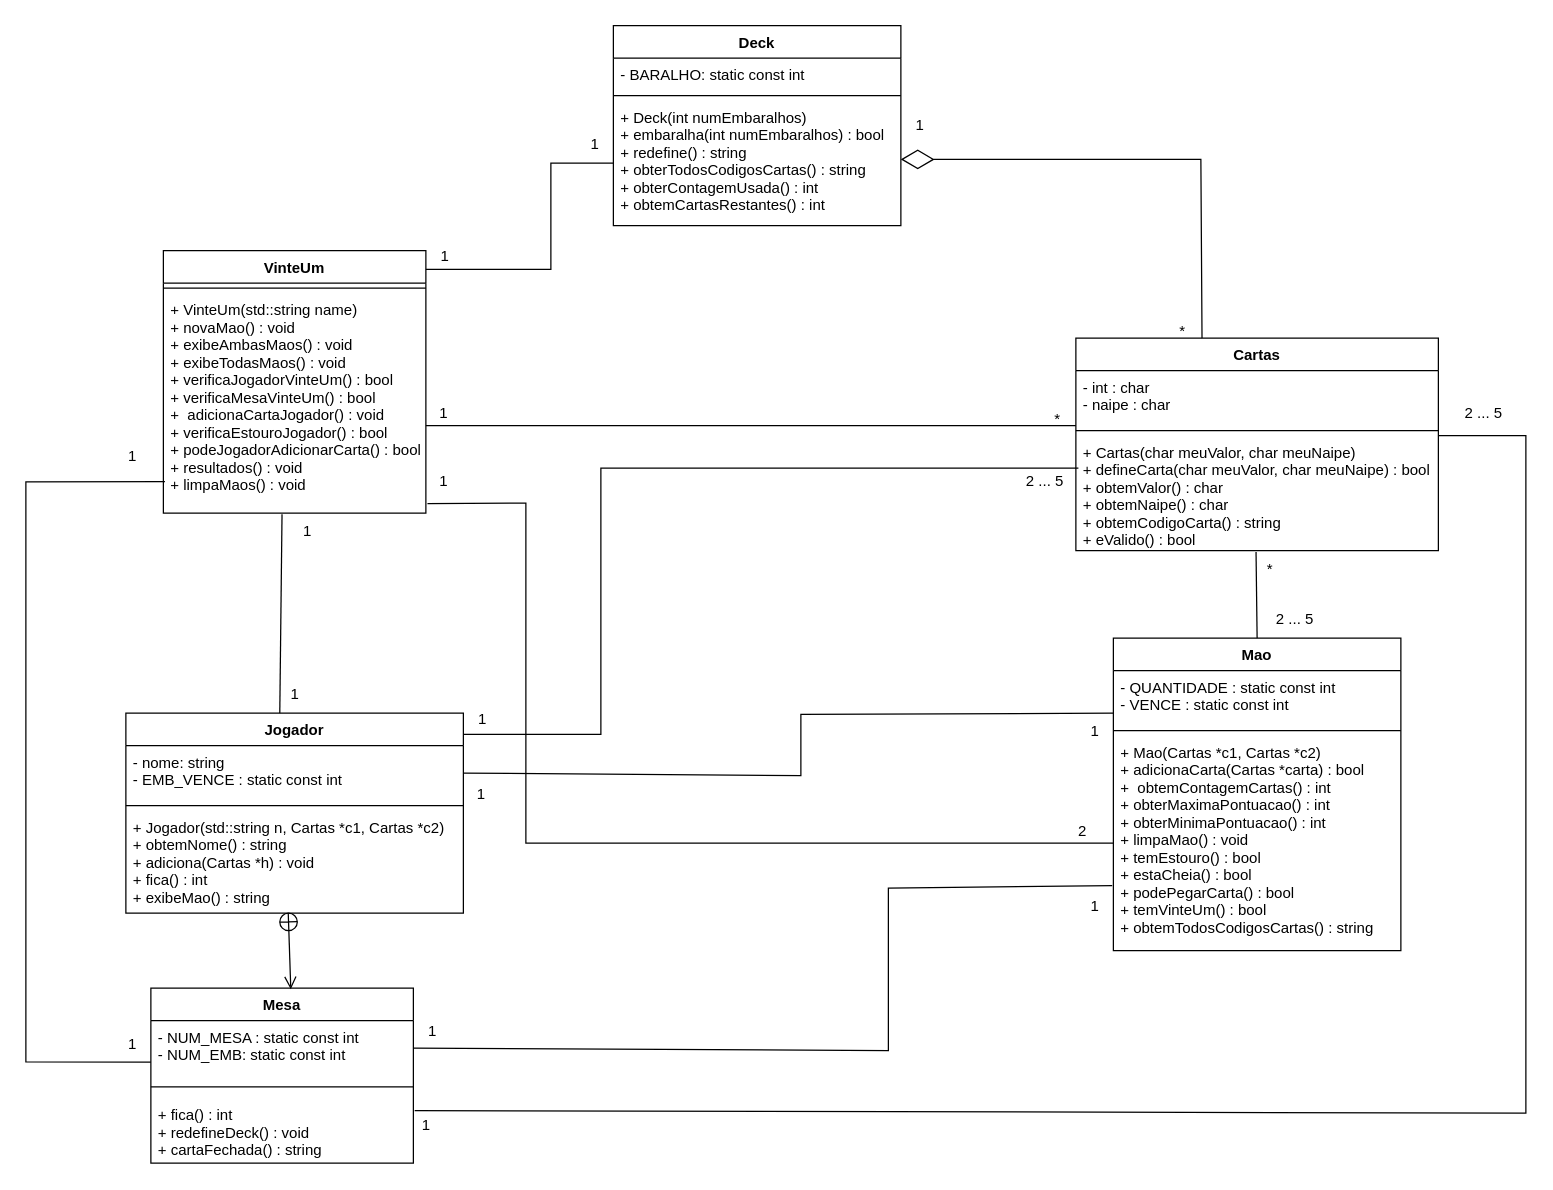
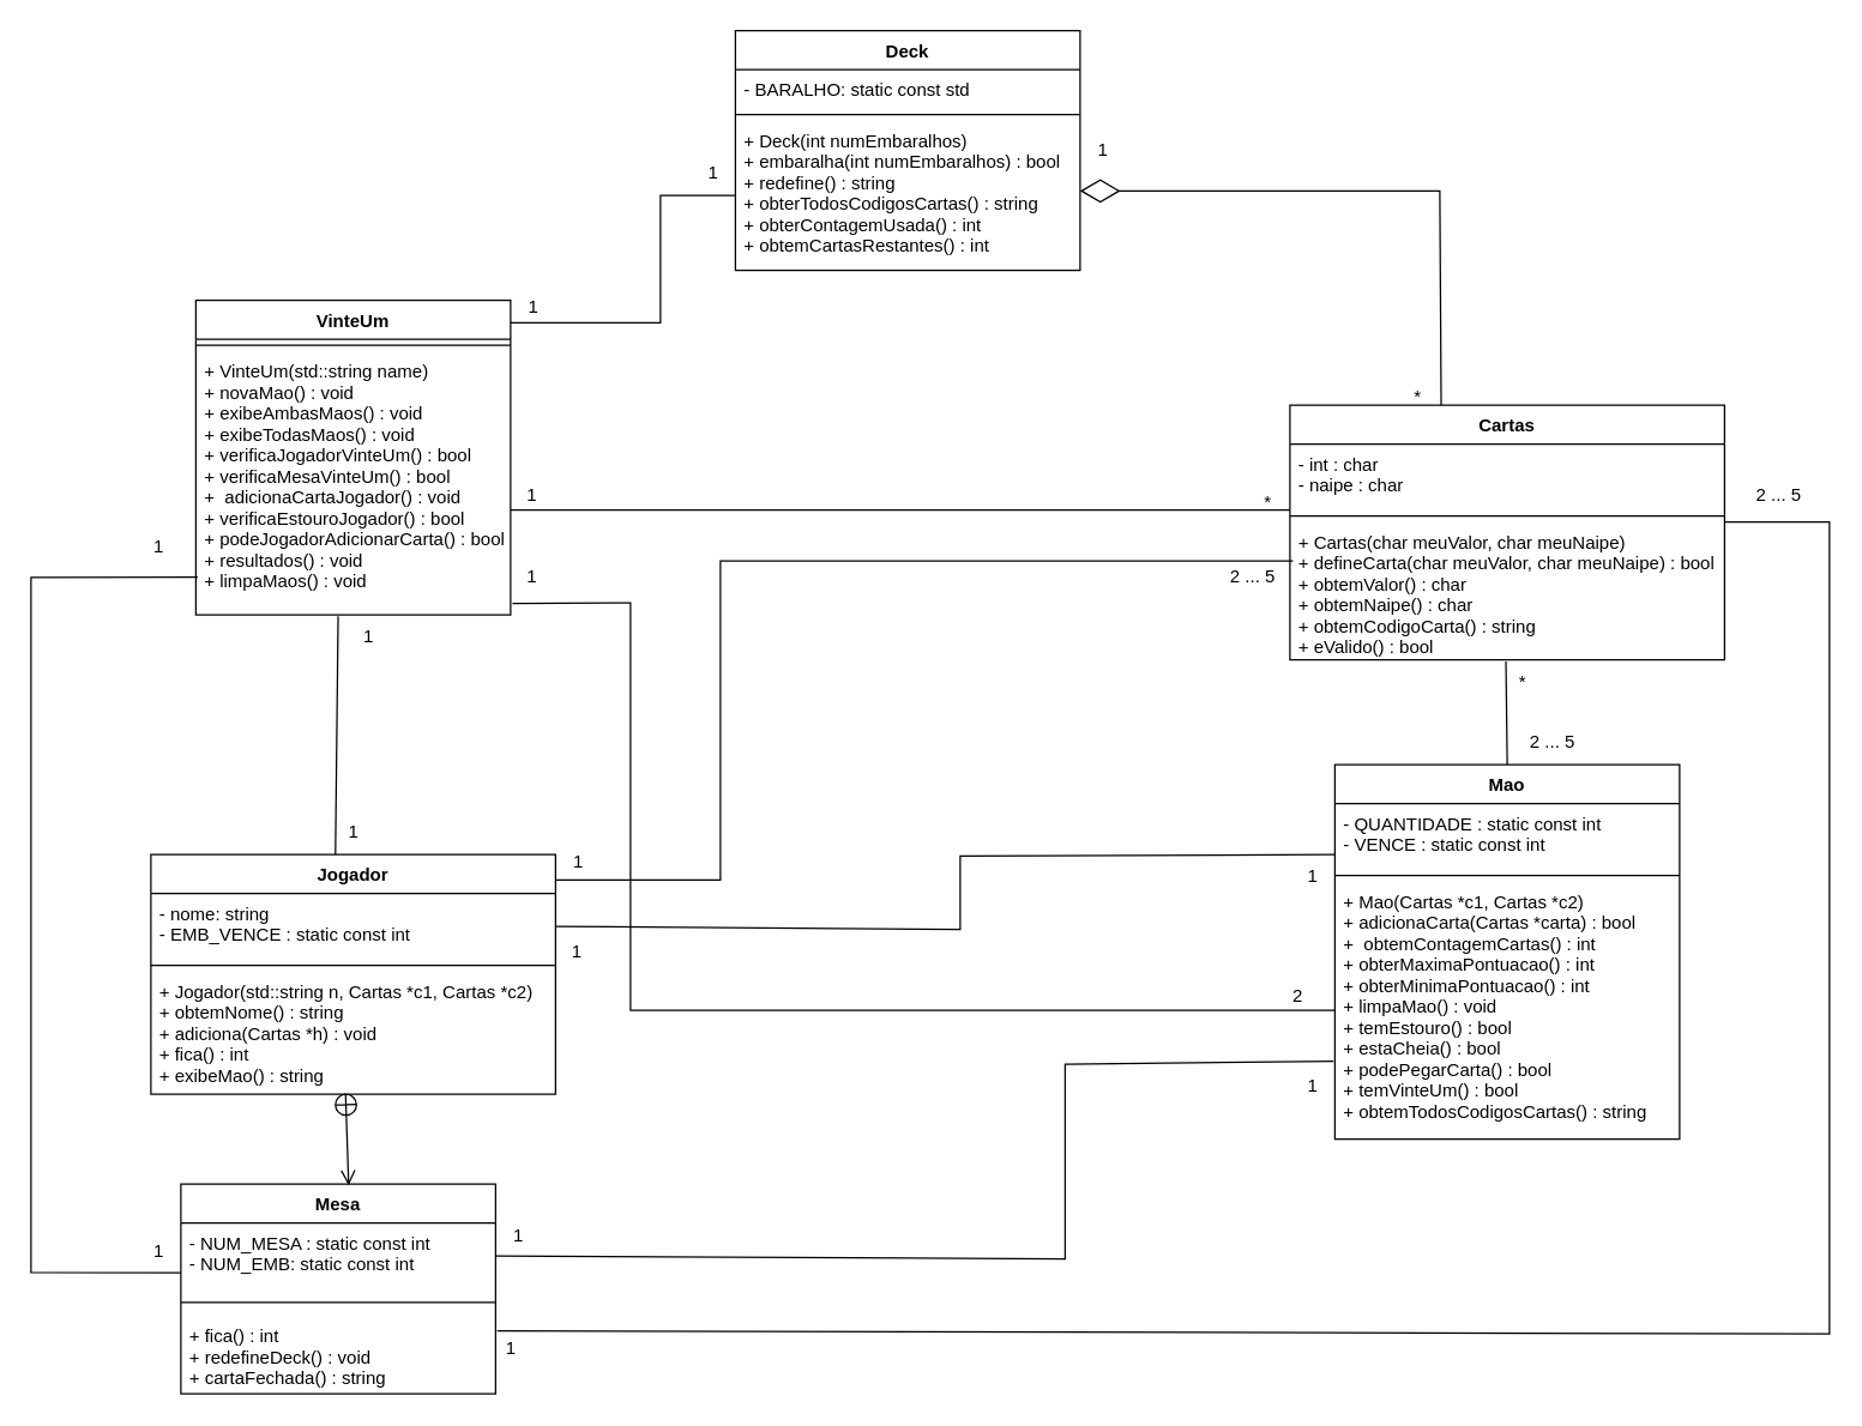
  <mxCell id="0" />
  <mxCell id="1" parent="0" />
  <mxCell id="2" value="Cartas" style="swimlane;fontStyle=1;align=center;verticalAlign=top;childLayout=stackLayout;horizontal=1;startSize=26;horizontalStack=0;resizeParent=1;resizeParentMax=0;resizeLast=0;collapsible=1;marginBottom=0;" parent="1" vertex="1"><mxGeometry x="860" y="270" width="290" height="170" as="geometry" /></mxCell>
  <mxCell id="3" value="- int : char&#10;- naipe : char" style="text;strokeColor=none;fillColor=none;align=left;verticalAlign=top;spacingLeft=4;spacingRight=4;overflow=hidden;rotatable=0;points=[[0,0.5],[1,0.5]];portConstraint=eastwest;" parent="2" vertex="1"><mxGeometry y="26" width="290" height="44" as="geometry" /></mxCell>
  <mxCell id="4" value="" style="line;strokeWidth=1;fillColor=none;align=left;verticalAlign=middle;spacingTop=-1;spacingLeft=3;spacingRight=3;rotatable=0;labelPosition=right;points=[];portConstraint=eastwest;strokeColor=inherit;" parent="2" vertex="1"><mxGeometry y="70" width="290" height="8" as="geometry" /></mxCell>
  <mxCell id="5" value="+ Cartas(char meuValor, char meuNaipe)&#10;+ defineCarta(char meuValor, char meuNaipe) : bool&#10;+ obtemValor() : char&#10;+ obtemNaipe() : char&#10;+ obtemCodigoCarta() : string&#10;+ eValido() : bool&#10;" style="text;strokeColor=none;fillColor=none;align=left;verticalAlign=top;spacingLeft=4;spacingRight=4;overflow=hidden;rotatable=0;points=[[0,0.5],[1,0.5]];portConstraint=eastwest;" parent="2" vertex="1"><mxGeometry y="78" width="290" height="92" as="geometry" /></mxCell>
  <mxCell id="6" value="Deck" style="swimlane;fontStyle=1;align=center;verticalAlign=top;childLayout=stackLayout;horizontal=1;startSize=26;horizontalStack=0;resizeParent=1;resizeParentMax=0;resizeLast=0;collapsible=1;marginBottom=0;" parent="1" vertex="1"><mxGeometry x="490" y="20" width="230" height="160" as="geometry" /></mxCell>
- <mxCell id="7" value="- BARALHO: static const int " style="text;strokeColor=none;fillColor=none;align=left;verticalAlign=top;spacingLeft=4;spacingRight=4;overflow=hidden;rotatable=0;points=[[0,0.5],[1,0.5]];portConstraint=eastwest;" parent="6" vertex="1"><mxGeometry y="26" width="230" height="26" as="geometry" /></mxCell>
+ <mxCell id="7" value="- BARALHO: static const std " style="text;strokeColor=none;fillColor=none;align=left;verticalAlign=top;spacingLeft=4;spacingRight=4;overflow=hidden;rotatable=0;points=[[0,0.5],[1,0.5]];portConstraint=eastwest;" parent="6" vertex="1"><mxGeometry y="26" width="230" height="26" as="geometry" /></mxCell>
  <mxCell id="8" value="" style="line;strokeWidth=1;fillColor=none;align=left;verticalAlign=middle;spacingTop=-1;spacingLeft=3;spacingRight=3;rotatable=0;labelPosition=right;points=[];portConstraint=eastwest;strokeColor=inherit;" parent="6" vertex="1"><mxGeometry y="52" width="230" height="8" as="geometry" /></mxCell>
  <mxCell id="9" value="+ Deck(int numEmbaralhos)&#10;+ embaralha(int numEmbaralhos) : bool&#10;+ redefine() : string&#10;+ obterTodosCodigosCartas() : string&#10;+ obterContagemUsada() : int&#10;+ obtemCartasRestantes() : int" style="text;strokeColor=none;fillColor=none;align=left;verticalAlign=top;spacingLeft=4;spacingRight=4;overflow=hidden;rotatable=0;points=[[0,0.5],[1,0.5]];portConstraint=eastwest;" parent="6" vertex="1"><mxGeometry y="60" width="230" height="100" as="geometry" /></mxCell>
  <mxCell id="10" value="Jogador" style="swimlane;fontStyle=1;align=center;verticalAlign=top;childLayout=stackLayout;horizontal=1;startSize=26;horizontalStack=0;resizeParent=1;resizeParentMax=0;resizeLast=0;collapsible=1;marginBottom=0;" parent="1" vertex="1"><mxGeometry x="100" y="570" width="270" height="160" as="geometry" /></mxCell>
  <mxCell id="11" value="- nome: string&#10;- EMB_VENCE : static const int " style="text;strokeColor=none;fillColor=none;align=left;verticalAlign=top;spacingLeft=4;spacingRight=4;overflow=hidden;rotatable=0;points=[[0,0.5],[1,0.5]];portConstraint=eastwest;" parent="10" vertex="1"><mxGeometry y="26" width="270" height="44" as="geometry" /></mxCell>
  <mxCell id="12" value="" style="line;strokeWidth=1;fillColor=none;align=left;verticalAlign=middle;spacingTop=-1;spacingLeft=3;spacingRight=3;rotatable=0;labelPosition=right;points=[];portConstraint=eastwest;strokeColor=inherit;" parent="10" vertex="1"><mxGeometry y="70" width="270" height="8" as="geometry" /></mxCell>
  <mxCell id="13" value="+ Jogador(std::string n, Cartas *c1, Cartas *c2)&#10;+ obtemNome() : string &#10;+ adiciona(Cartas *h) : void &#10;+ fica() : int&#10;+ exibeMao() : string " style="text;strokeColor=none;fillColor=none;align=left;verticalAlign=top;spacingLeft=4;spacingRight=4;overflow=hidden;rotatable=0;points=[[0,0.5],[1,0.5]];portConstraint=eastwest;" parent="10" vertex="1"><mxGeometry y="78" width="270" height="82" as="geometry" /></mxCell>
  <mxCell id="14" value="Mesa" style="swimlane;fontStyle=1;align=center;verticalAlign=top;childLayout=stackLayout;horizontal=1;startSize=26;horizontalStack=0;resizeParent=1;resizeParentMax=0;resizeLast=0;collapsible=1;marginBottom=0;" parent="1" vertex="1"><mxGeometry x="120" y="790" width="210" height="140" as="geometry" /></mxCell>
  <mxCell id="15" value="- NUM_MESA : static const int&#10;- NUM_EMB: static const int" style="text;strokeColor=none;fillColor=none;align=left;verticalAlign=top;spacingLeft=4;spacingRight=4;overflow=hidden;rotatable=0;points=[[0,0.5],[1,0.5]];portConstraint=eastwest;" parent="14" vertex="1"><mxGeometry y="26" width="210" height="44" as="geometry" /></mxCell>
  <mxCell id="16" value="" style="line;strokeWidth=1;fillColor=none;align=left;verticalAlign=middle;spacingTop=-1;spacingLeft=3;spacingRight=3;rotatable=0;labelPosition=right;points=[];portConstraint=eastwest;strokeColor=inherit;" parent="14" vertex="1"><mxGeometry y="70" width="210" height="18" as="geometry" /></mxCell>
  <mxCell id="17" value="+ fica() : int&#10;+ redefineDeck() : void&#10;+ cartaFechada() : string" style="text;strokeColor=none;fillColor=none;align=left;verticalAlign=top;spacingLeft=4;spacingRight=4;overflow=hidden;rotatable=0;points=[[0,0.5],[1,0.5]];portConstraint=eastwest;" parent="14" vertex="1"><mxGeometry y="88" width="210" height="52" as="geometry" /></mxCell>
  <mxCell id="18" value="Mao" style="swimlane;fontStyle=1;align=center;verticalAlign=top;childLayout=stackLayout;horizontal=1;startSize=26;horizontalStack=0;resizeParent=1;resizeParentMax=0;resizeLast=0;collapsible=1;marginBottom=0;" parent="1" vertex="1"><mxGeometry x="890" y="510" width="230" height="250" as="geometry" /></mxCell>
  <mxCell id="19" value="- QUANTIDADE : static const int&#10;- VENCE : static const int" style="text;strokeColor=none;fillColor=none;align=left;verticalAlign=top;spacingLeft=4;spacingRight=4;overflow=hidden;rotatable=0;points=[[0,0.5],[1,0.5]];portConstraint=eastwest;" parent="18" vertex="1"><mxGeometry y="26" width="230" height="44" as="geometry" /></mxCell>
  <mxCell id="20" value="" style="line;strokeWidth=1;fillColor=none;align=left;verticalAlign=middle;spacingTop=-1;spacingLeft=3;spacingRight=3;rotatable=0;labelPosition=right;points=[];portConstraint=eastwest;strokeColor=inherit;" parent="18" vertex="1"><mxGeometry y="70" width="230" height="8" as="geometry" /></mxCell>
  <mxCell id="21" value="+ Mao(Cartas *c1, Cartas *c2)&#10;+ adicionaCarta(Cartas *carta) : bool&#10;+  obtemContagemCartas() : int&#10;+ obterMaximaPontuacao() : int&#10;+ obterMinimaPontuacao() : int&#10;+ limpaMao() : void&#10;+ temEstouro() : bool&#10;+ estaCheia() : bool&#10;+ podePegarCarta() : bool&#10;+ temVinteUm() : bool&#10;+ obtemTodosCodigosCartas() : string" style="text;strokeColor=none;fillColor=none;align=left;verticalAlign=top;spacingLeft=4;spacingRight=4;overflow=hidden;rotatable=0;points=[[0,0.5],[1,0.5]];portConstraint=eastwest;" parent="18" vertex="1"><mxGeometry y="78" width="230" height="172" as="geometry" /></mxCell>
  <mxCell id="22" value="VinteUm" style="swimlane;fontStyle=1;align=center;verticalAlign=top;childLayout=stackLayout;horizontal=1;startSize=26;horizontalStack=0;resizeParent=1;resizeParentMax=0;resizeLast=0;collapsible=1;marginBottom=0;" parent="1" vertex="1"><mxGeometry x="130" y="200" width="210" height="210" as="geometry" /></mxCell>
  <mxCell id="23" value="" style="line;strokeWidth=1;fillColor=none;align=left;verticalAlign=middle;spacingTop=-1;spacingLeft=3;spacingRight=3;rotatable=0;labelPosition=right;points=[];portConstraint=eastwest;strokeColor=inherit;" parent="22" vertex="1"><mxGeometry y="26" width="210" height="8" as="geometry" /></mxCell>
  <mxCell id="24" value="+ VinteUm(std::string name)&#10;+ novaMao() : void&#10;+ exibeAmbasMaos() : void&#10;+ exibeTodasMaos() : void&#10;+ verificaJogadorVinteUm() : bool&#10;+ verificaMesaVinteUm() : bool&#10;+  adicionaCartaJogador() : void&#10;+ verificaEstouroJogador() : bool&#10;+ podeJogadorAdicionarCarta() : bool&#10;+ resultados() : void&#10;+ limpaMaos() : void" style="text;strokeColor=none;fillColor=none;align=left;verticalAlign=top;spacingLeft=4;spacingRight=4;overflow=hidden;rotatable=0;points=[[0,0.5],[1,0.5]];portConstraint=eastwest;" parent="22" vertex="1"><mxGeometry y="34" width="210" height="176" as="geometry" /></mxCell>
  <mxCell id="25" value="" style="endArrow=none;html=1;rounded=0;entryX=0;entryY=0.5;entryDx=0;entryDy=0;" parent="1" target="9" edge="1"><mxGeometry width="50" height="50" relative="1" as="geometry"><mxPoint x="340" y="215" as="sourcePoint" /><mxPoint x="560" y="330" as="targetPoint" /><Array as="points"><mxPoint x="440" y="215" /><mxPoint x="440" y="130" /></Array></mxGeometry></mxCell>
  <mxCell id="26" value="" style="endArrow=diamondThin;endFill=0;endSize=24;html=1;rounded=0;exitX=0.348;exitY=0;exitDx=0;exitDy=0;exitPerimeter=0;" parent="1" source="2" edge="1"><mxGeometry width="160" relative="1" as="geometry"><mxPoint x="960" y="210" as="sourcePoint" /><mxPoint x="720" y="127" as="targetPoint" /><Array as="points"><mxPoint x="960" y="127" /></Array></mxGeometry></mxCell>
  <mxCell id="27" value="" style="endArrow=none;html=1;rounded=0;exitX=0.452;exitY=1.005;exitDx=0;exitDy=0;exitPerimeter=0;entryX=0.456;entryY=0;entryDx=0;entryDy=0;entryPerimeter=0;" parent="1" source="24" target="10" edge="1"><mxGeometry width="50" height="50" relative="1" as="geometry"><mxPoint x="250" y="480" as="sourcePoint" /><mxPoint x="560" y="430" as="targetPoint" /></mxGeometry></mxCell>
  <mxCell id="28" value="" style="endArrow=none;html=1;rounded=0;" parent="1" edge="1"><mxGeometry width="50" height="50" relative="1" as="geometry"><mxPoint x="340" y="340" as="sourcePoint" /><mxPoint x="860" y="340" as="targetPoint" /></mxGeometry></mxCell>
  <mxCell id="29" value="" style="endArrow=open;startArrow=circlePlus;endFill=0;startFill=0;endSize=8;html=1;rounded=0;exitX=0.481;exitY=0.988;exitDx=0;exitDy=0;exitPerimeter=0;entryX=0.533;entryY=0.007;entryDx=0;entryDy=0;entryPerimeter=0;" parent="1" source="13" target="14" edge="1"><mxGeometry width="160" relative="1" as="geometry"><mxPoint x="460" y="750" as="sourcePoint" /><mxPoint x="230" y="780" as="targetPoint" /></mxGeometry></mxCell>
  <mxCell id="30" value="" style="endArrow=none;html=1;rounded=0;" parent="1" edge="1"><mxGeometry width="50" height="50" relative="1" as="geometry"><mxPoint x="370" y="618" as="sourcePoint" /><mxPoint x="890" y="570" as="targetPoint" /><Array as="points"><mxPoint x="640" y="620" /><mxPoint x="640" y="571" /></Array></mxGeometry></mxCell>
  <mxCell id="31" value="" style="endArrow=none;html=1;rounded=0;exitX=1;exitY=0.5;exitDx=0;exitDy=0;entryX=-0.004;entryY=0.698;entryDx=0;entryDy=0;entryPerimeter=0;" parent="1" source="15" target="21" edge="1"><mxGeometry width="50" height="50" relative="1" as="geometry"><mxPoint x="710" y="680" as="sourcePoint" /><mxPoint x="760" y="630" as="targetPoint" /><Array as="points"><mxPoint x="710" y="840" /><mxPoint x="710" y="710" /></Array></mxGeometry></mxCell>
  <mxCell id="32" value="" style="endArrow=none;html=1;rounded=0;entryX=0.497;entryY=1.011;entryDx=0;entryDy=0;entryPerimeter=0;exitX=0.5;exitY=0;exitDx=0;exitDy=0;" parent="1" source="18" target="5" edge="1"><mxGeometry width="50" height="50" relative="1" as="geometry"><mxPoint x="710" y="490" as="sourcePoint" /><mxPoint x="760" y="440" as="targetPoint" /></mxGeometry></mxCell>
  <mxCell id="33" value="1" style="text;html=1;align=center;verticalAlign=middle;resizable=0;points=[];autosize=1;strokeColor=none;fillColor=none;" parent="1" vertex="1"><mxGeometry x="720" y="85" width="30" height="30" as="geometry" /></mxCell>
  <mxCell id="34" value="*" style="text;html=1;align=center;verticalAlign=middle;resizable=0;points=[];autosize=1;strokeColor=none;fillColor=none;" parent="1" vertex="1"><mxGeometry x="930" y="250" width="30" height="30" as="geometry" /></mxCell>
  <mxCell id="35" value="1" style="text;html=1;align=center;verticalAlign=middle;resizable=0;points=[];autosize=1;strokeColor=none;fillColor=none;" parent="1" vertex="1"><mxGeometry x="230" y="410" width="30" height="30" as="geometry" /></mxCell>
  <mxCell id="36" value="1" style="text;html=1;align=center;verticalAlign=middle;resizable=0;points=[];autosize=1;strokeColor=none;fillColor=none;" parent="1" vertex="1"><mxGeometry x="220" y="540" width="30" height="30" as="geometry" /></mxCell>
  <mxCell id="37" value="1" style="text;html=1;align=center;verticalAlign=middle;resizable=0;points=[];autosize=1;strokeColor=none;fillColor=none;" parent="1" vertex="1"><mxGeometry x="369" y="620" width="30" height="30" as="geometry" /></mxCell>
  <mxCell id="38" value="1" style="text;html=1;align=center;verticalAlign=middle;resizable=0;points=[];autosize=1;strokeColor=none;fillColor=none;" parent="1" vertex="1"><mxGeometry x="330" y="810" width="30" height="30" as="geometry" /></mxCell>
  <mxCell id="39" value="1" style="text;html=1;align=center;verticalAlign=middle;resizable=0;points=[];autosize=1;strokeColor=none;fillColor=none;" parent="1" vertex="1"><mxGeometry x="860" y="710" width="30" height="30" as="geometry" /></mxCell>
  <mxCell id="40" value="1" style="text;html=1;align=center;verticalAlign=middle;resizable=0;points=[];autosize=1;strokeColor=none;fillColor=none;" parent="1" vertex="1"><mxGeometry x="860" y="570" width="30" height="30" as="geometry" /></mxCell>
  <mxCell id="41" value="" style="endArrow=none;html=1;rounded=0;exitX=1;exitY=0.106;exitDx=0;exitDy=0;exitPerimeter=0;entryX=0.007;entryY=0.283;entryDx=0;entryDy=0;entryPerimeter=0;" parent="1" source="10" target="5" edge="1"><mxGeometry width="50" height="50" relative="1" as="geometry"><mxPoint x="500" y="490" as="sourcePoint" /><mxPoint x="550" y="440" as="targetPoint" /><Array as="points"><mxPoint x="480" y="587" /><mxPoint x="480" y="374" /></Array></mxGeometry></mxCell>
  <mxCell id="42" value="1" style="text;html=1;align=center;verticalAlign=middle;resizable=0;points=[];autosize=1;strokeColor=none;fillColor=none;" parent="1" vertex="1"><mxGeometry x="370" y="560" width="30" height="30" as="geometry" /></mxCell>
  <mxCell id="43" value="2 ... 5" style="text;html=1;align=center;verticalAlign=middle;resizable=0;points=[];autosize=1;strokeColor=none;fillColor=none;" parent="1" vertex="1"><mxGeometry x="810" y="370" width="50" height="30" as="geometry" /></mxCell>
  <mxCell id="44" value="" style="endArrow=none;html=1;rounded=0;exitX=1.005;exitY=0.192;exitDx=0;exitDy=0;exitPerimeter=0;" parent="1" source="17" edge="1"><mxGeometry width="50" height="50" relative="1" as="geometry"><mxPoint x="730" y="690" as="sourcePoint" /><mxPoint x="1150" y="348" as="targetPoint" /><Array as="points"><mxPoint x="1220" y="890" /><mxPoint x="1220" y="348" /></Array></mxGeometry></mxCell>
  <mxCell id="45" value="1" style="text;html=1;align=center;verticalAlign=middle;resizable=0;points=[];autosize=1;strokeColor=none;fillColor=none;" parent="1" vertex="1"><mxGeometry x="325" y="885" width="30" height="30" as="geometry" /></mxCell>
  <mxCell id="46" value="2 ... 5" style="text;html=1;align=center;verticalAlign=middle;resizable=0;points=[];autosize=1;strokeColor=none;fillColor=none;" parent="1" vertex="1"><mxGeometry x="1161" y="315" width="50" height="30" as="geometry" /></mxCell>
  <mxCell id="47" value="1" style="text;html=1;align=center;verticalAlign=middle;resizable=0;points=[];autosize=1;strokeColor=none;fillColor=none;" parent="1" vertex="1"><mxGeometry x="339" y="315" width="30" height="30" as="geometry" /></mxCell>
  <mxCell id="48" value="*" style="text;html=1;align=center;verticalAlign=middle;resizable=0;points=[];autosize=1;strokeColor=none;fillColor=none;" parent="1" vertex="1"><mxGeometry x="830" y="320" width="30" height="30" as="geometry" /></mxCell>
  <mxCell id="49" value="*" style="text;html=1;align=center;verticalAlign=middle;resizable=0;points=[];autosize=1;strokeColor=none;fillColor=none;" parent="1" vertex="1"><mxGeometry x="1000" y="440" width="30" height="30" as="geometry" /></mxCell>
  <mxCell id="50" value="2 ... 5" style="text;html=1;align=center;verticalAlign=middle;resizable=0;points=[];autosize=1;strokeColor=none;fillColor=none;" parent="1" vertex="1"><mxGeometry x="1010" y="480" width="50" height="30" as="geometry" /></mxCell>
  <mxCell id="51" value="" style="endArrow=none;html=1;rounded=0;exitX=1.006;exitY=0.957;exitDx=0;exitDy=0;exitPerimeter=0;" parent="1" source="24" target="21" edge="1"><mxGeometry width="50" height="50" relative="1" as="geometry"><mxPoint x="770" y="420" as="sourcePoint" /><mxPoint x="820" y="370" as="targetPoint" /><Array as="points"><mxPoint x="420" y="402" /><mxPoint x="420" y="674" /></Array></mxGeometry></mxCell>
  <mxCell id="52" value="1" style="text;html=1;align=center;verticalAlign=middle;resizable=0;points=[];autosize=1;strokeColor=none;fillColor=none;" parent="1" vertex="1"><mxGeometry x="339" y="370" width="30" height="30" as="geometry" /></mxCell>
  <mxCell id="53" value="2" style="text;html=1;align=center;verticalAlign=middle;resizable=0;points=[];autosize=1;strokeColor=none;fillColor=none;" parent="1" vertex="1"><mxGeometry x="850" y="650" width="30" height="30" as="geometry" /></mxCell>
  <mxCell id="54" value="" style="endArrow=none;html=1;rounded=0;entryX=0.006;entryY=0.857;entryDx=0;entryDy=0;entryPerimeter=0;exitX=0;exitY=0.756;exitDx=0;exitDy=0;exitPerimeter=0;" parent="1" source="15" target="24" edge="1"><mxGeometry width="50" height="50" relative="1" as="geometry"><mxPoint x="10" y="800" as="sourcePoint" /><mxPoint x="680" y="490" as="targetPoint" /><Array as="points"><mxPoint x="20" y="849" /><mxPoint x="20" y="385" /></Array></mxGeometry></mxCell>
  <mxCell id="55" value="1" style="text;html=1;align=center;verticalAlign=middle;resizable=0;points=[];autosize=1;strokeColor=none;fillColor=none;" parent="1" vertex="1"><mxGeometry x="90" y="350" width="30" height="30" as="geometry" /></mxCell>
  <mxCell id="56" value="1" style="text;html=1;align=center;verticalAlign=middle;resizable=0;points=[];autosize=1;strokeColor=none;fillColor=none;" parent="1" vertex="1"><mxGeometry x="90" y="820" width="30" height="30" as="geometry" /></mxCell>
  <mxCell id="57" value="1" style="text;html=1;align=center;verticalAlign=middle;resizable=0;points=[];autosize=1;strokeColor=none;fillColor=none;" parent="1" vertex="1"><mxGeometry x="340" y="190" width="30" height="30" as="geometry" /></mxCell>
  <mxCell id="58" value="1" style="text;html=1;align=center;verticalAlign=middle;resizable=0;points=[];autosize=1;strokeColor=none;fillColor=none;" parent="1" vertex="1"><mxGeometry x="460" y="100" width="30" height="30" as="geometry" /></mxCell>
